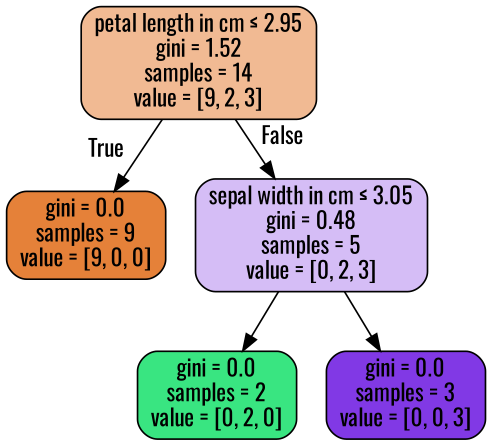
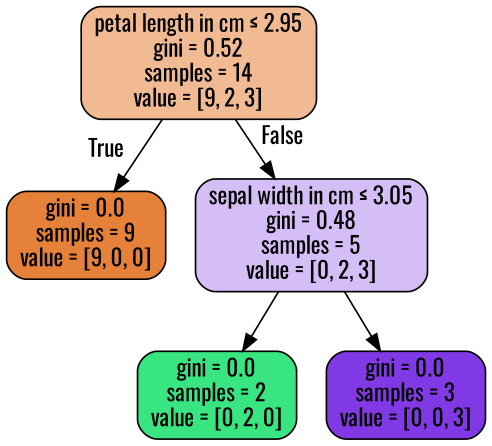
  digraph {
    fontname=Oswald
    node [color=black fontname=Oswald shape=box style="filled, rounded"]
    edge [fontname=Oswald]
-   n1 [fillcolor="#f1ba93" label=<petal length in cm &le; 2.95<br/>gini = 1.52<br/>samples = 14<br/>value = [9, 2, 3]>]
+   n1 [fillcolor="#f1ba93" label=<petal length in cm &le; 2.95<br/>gini = 0.52<br/>samples = 14<br/>value = [9, 2, 3]>]
    n2 [fillcolor="#e58139" label=<gini = 0.0<br/>samples = 9<br/>value = [9, 0, 0]>]
    n3 [fillcolor="#d5bdf6" label=<sepal width in cm &le; 3.05<br/>gini = 0.48<br/>samples = 5<br/>value = [0, 2, 3]>]
    n4 [fillcolor="#39e581" label=<gini = 0.0<br/>samples = 2<br/>value = [0, 2, 0]>]
    n5 [fillcolor="#8139e5" label=<gini = 0.0<br/>samples = 3<br/>value = [0, 0, 3]>]
    n1 -> n2 [headlabel=True labelangle=45 labeldistance=2.5]
    n1 -> n3 [headlabel=False labelangle=-45 labeldistance=2.5]
    n3 -> n4
    n3 -> n5
  }
